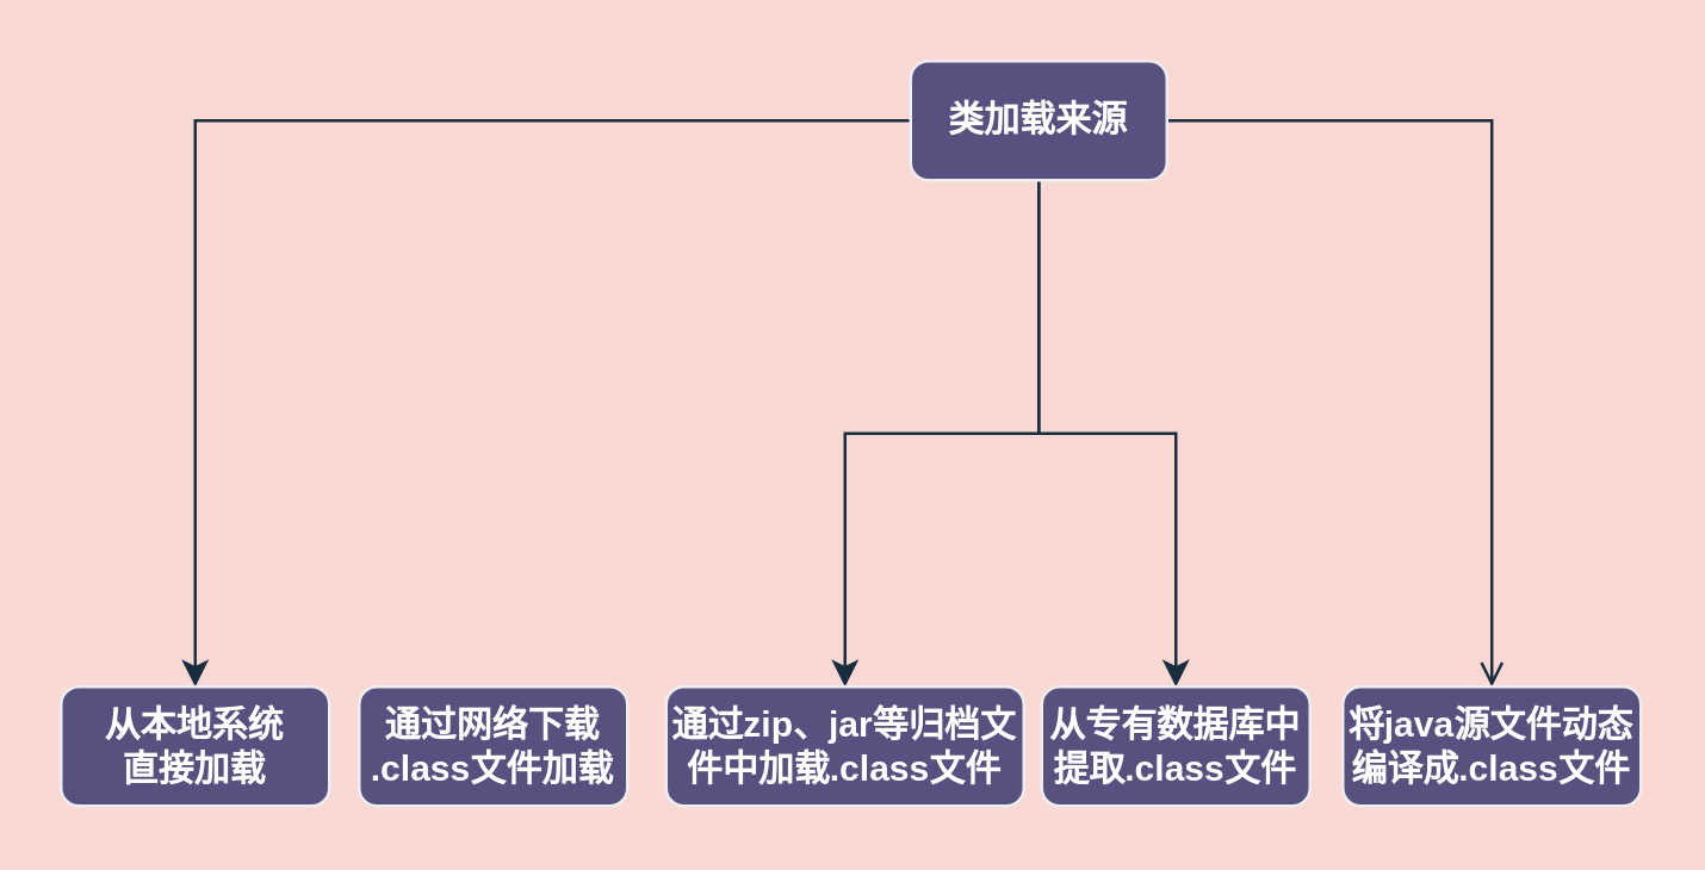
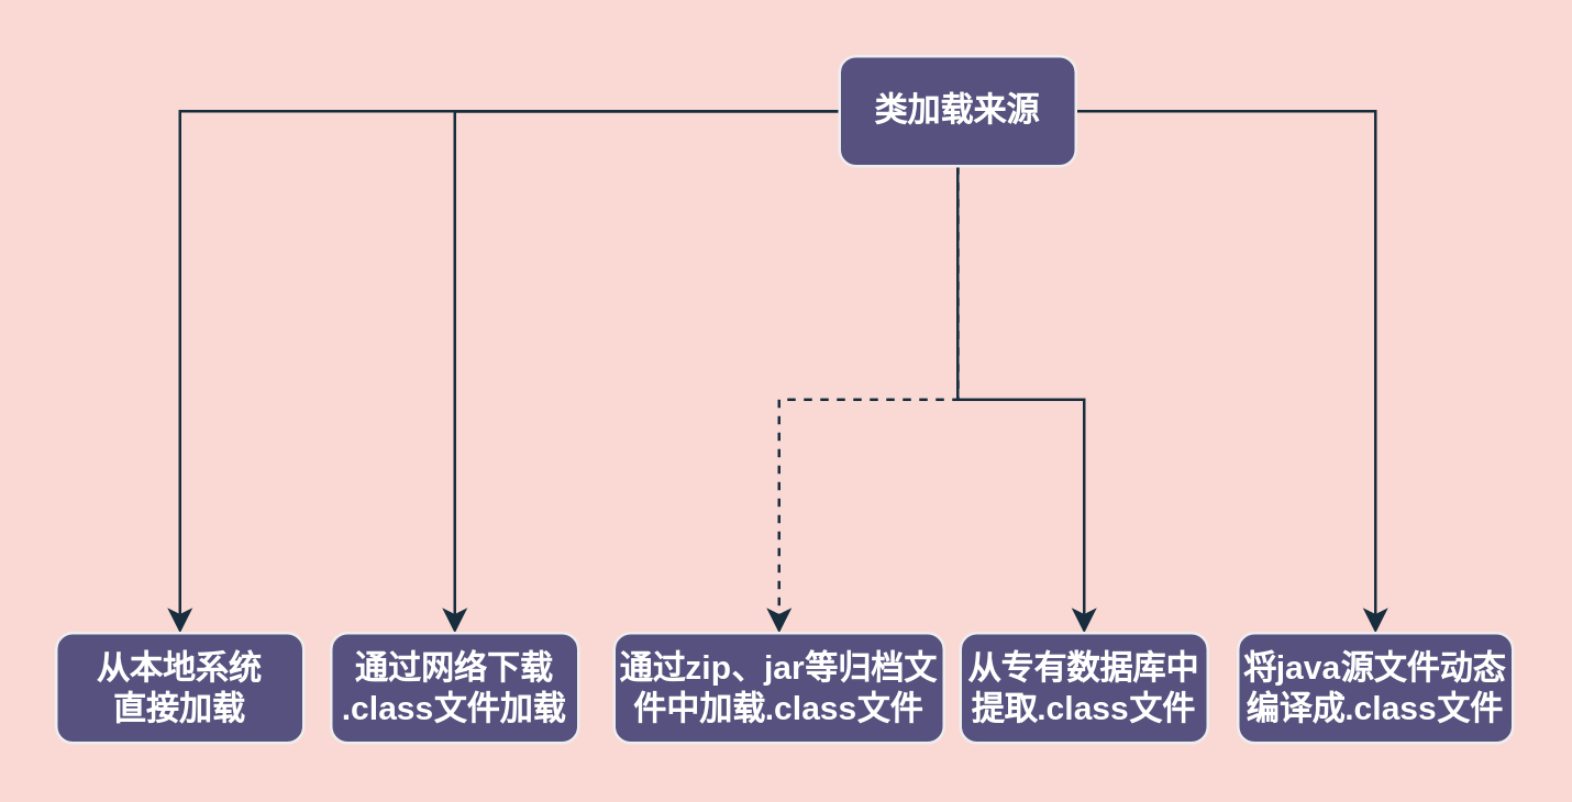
  <mxCell id="0" />
  <mxCell id="1" parent="0" />
  <mxCell id="2" value="" style="edgeStyle=orthogonalEdgeStyle;rounded=0;orthogonalLoop=1;jettySize=auto;html=1;fontStyle=1;labelBackgroundColor=#FAD9D5;strokeColor=#182E3E;" edge="1" parent="1" source="7" target="8"><mxGeometry relative="1" as="geometry" /></mxCell>
- <mxCell id="4" value="" style="edgeStyle=orthogonalEdgeStyle;rounded=0;orthogonalLoop=1;jettySize=auto;html=1;fontStyle=1;labelBackgroundColor=#FAD9D5;strokeColor=#182E3E;" edge="1" parent="1" source="7" target="10"><mxGeometry relative="1" as="geometry" /></mxCell>
+ <mxCell id="3" value="" style="edgeStyle=orthogonalEdgeStyle;rounded=0;orthogonalLoop=1;jettySize=auto;html=1;fontStyle=1;labelBackgroundColor=#FAD9D5;strokeColor=#182E3E;" edge="1" parent="1" source="7" target="9"><mxGeometry relative="1" as="geometry" /></mxCell>
+ <mxCell id="4" value="" style="edgeStyle=orthogonalEdgeStyle;rounded=0;orthogonalLoop=1;jettySize=auto;html=1;fontStyle=1;labelBackgroundColor=#FAD9D5;strokeColor=#182E3E;dashed=1;" edge="1" parent="1" source="7" target="10"><mxGeometry relative="1" as="geometry" /></mxCell>
  <mxCell id="5" value="" style="edgeStyle=orthogonalEdgeStyle;rounded=0;orthogonalLoop=1;jettySize=auto;html=1;fontStyle=1;labelBackgroundColor=#FAD9D5;strokeColor=#182E3E;" edge="1" parent="1" source="7" target="11"><mxGeometry relative="1" as="geometry" /></mxCell>
- <mxCell id="6" value="" style="edgeStyle=orthogonalEdgeStyle;rounded=0;orthogonalLoop=1;jettySize=auto;html=1;fontStyle=1;labelBackgroundColor=#FAD9D5;strokeColor=#182E3E;endArrow=open;" edge="1" parent="1" source="7" target="12"><mxGeometry relative="1" as="geometry" /></mxCell>
+ <mxCell id="6" value="" style="edgeStyle=orthogonalEdgeStyle;rounded=0;orthogonalLoop=1;jettySize=auto;html=1;fontStyle=1;labelBackgroundColor=#FAD9D5;strokeColor=#182E3E;" edge="1" parent="1" source="7" target="12"><mxGeometry relative="1" as="geometry" /></mxCell>
  <mxCell id="7" value="类加载来源" style="rounded=1;whiteSpace=wrap;html=1;fontStyle=1;fillColor=#56517E;strokeColor=#EEEEEE;fontColor=#FFFFFF;" vertex="1" parent="1"><mxGeometry x="305" y="20" width="86" height="40" as="geometry" /></mxCell>
  <mxCell id="8" value="从本地系统&lt;br&gt;直接加载" style="rounded=1;whiteSpace=wrap;html=1;fontStyle=1;fillColor=#56517E;strokeColor=#EEEEEE;fontColor=#FFFFFF;" vertex="1" parent="1"><mxGeometry x="20" y="230" width="90" height="40" as="geometry" /></mxCell>
  <mxCell id="9" value="通过网络下载&lt;br&gt;.class文件加载" style="rounded=1;whiteSpace=wrap;html=1;fontStyle=1;fillColor=#56517E;strokeColor=#EEEEEE;fontColor=#FFFFFF;" vertex="1" parent="1"><mxGeometry x="120" y="230" width="90" height="40" as="geometry" /></mxCell>
  <mxCell id="10" value="通过zip、jar等归档文件中加载.class文件" style="rounded=1;whiteSpace=wrap;html=1;fontStyle=1;fillColor=#56517E;strokeColor=#EEEEEE;fontColor=#FFFFFF;" vertex="1" parent="1"><mxGeometry x="223" y="230" width="120" height="40" as="geometry" /></mxCell>
  <mxCell id="11" value="从专有数据库中提取.class文件" style="rounded=1;whiteSpace=wrap;html=1;fontStyle=1;fillColor=#56517E;strokeColor=#EEEEEE;fontColor=#FFFFFF;" vertex="1" parent="1"><mxGeometry x="349" y="230" width="90" height="40" as="geometry" /></mxCell>
  <mxCell id="12" value="将java源文件动态编译成.class文件" style="rounded=1;whiteSpace=wrap;html=1;fontStyle=1;fillColor=#56517E;strokeColor=#EEEEEE;fontColor=#FFFFFF;" vertex="1" parent="1"><mxGeometry x="450" y="230" width="100" height="40" as="geometry" /></mxCell>
